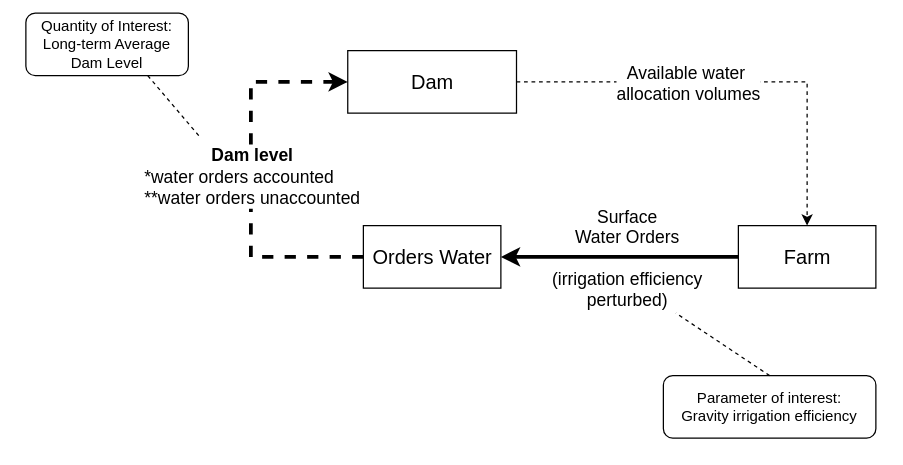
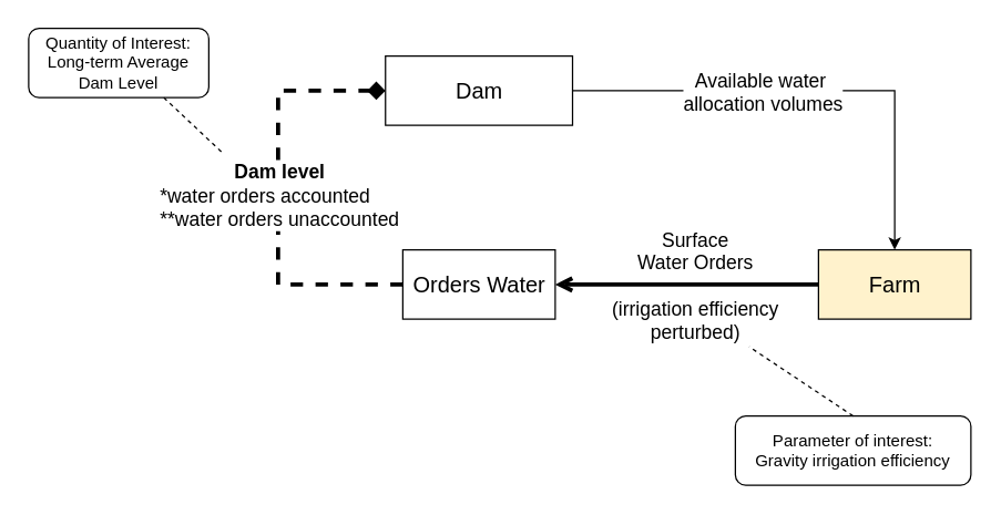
  <mxCell id="0" />
  <mxCell id="1" parent="0" />
- <mxCell id="2" value="&lt;font style=&quot;font-size: 16px&quot;&gt;Farm&lt;/font&gt;" style="html=1;strokeWidth=1;strokeColor=#000000;" parent="1" vertex="1"><mxGeometry x="590" y="180" width="110" height="50" as="geometry" /></mxCell>
+ <mxCell id="2" value="&lt;font style=&quot;font-size: 16px&quot;&gt;Farm&lt;/font&gt;" style="html=1;strokeWidth=1;strokeColor=#000000;fillColor=#fff2cc;" parent="1" vertex="1"><mxGeometry x="590" y="180" width="110" height="50" as="geometry" /></mxCell>
  <mxCell id="3" value="&lt;font style=&quot;font-size: 16px&quot;&gt;Dam&lt;/font&gt;" style="html=1;strokeWidth=1;strokeColor=#000000;" parent="1" vertex="1"><mxGeometry x="277.5" y="40" width="135" height="50" as="geometry" /></mxCell>
  <mxCell id="4" value="&lt;font style=&quot;font-size: 16px&quot;&gt;Orders Water&lt;/font&gt;" style="html=1;strokeWidth=1;strokeColor=#000000;" parent="1" vertex="1"><mxGeometry x="290" y="180" width="110" height="50" as="geometry" /></mxCell>
- <mxCell id="5" style="edgeStyle=orthogonalEdgeStyle;rounded=0;html=1;exitX=1;exitY=0.5;entryX=0.5;entryY=0;startArrow=none;startFill=0;endArrow=classic;endFill=1;jettySize=auto;orthogonalLoop=1;entryDx=0;entryDy=0;dashed=1;" parent="1" source="3" target="2" edge="1"><mxGeometry relative="1" as="geometry" /></mxCell>
+ <mxCell id="5" style="edgeStyle=orthogonalEdgeStyle;rounded=0;html=1;exitX=1;exitY=0.5;entryX=0.5;entryY=0;startArrow=none;startFill=0;endArrow=classic;endFill=1;jettySize=auto;orthogonalLoop=1;entryDx=0;entryDy=0;" parent="1" source="3" target="2" edge="1"><mxGeometry relative="1" as="geometry" /></mxCell>
  <mxCell id="6" value="Available water&amp;nbsp;&lt;br&gt;allocation volumes" style="text;html=1;resizable=0;points=[];align=center;verticalAlign=middle;labelBackgroundColor=#ffffff;fontSize=14;" parent="5" vertex="1" connectable="0"><mxGeometry x="-0.249" y="-1" relative="1" as="geometry"><mxPoint x="6.5" y="-1" as="offset" /></mxGeometry></mxCell>
- <mxCell id="7" style="edgeStyle=orthogonalEdgeStyle;rounded=0;html=1;exitX=0;exitY=0.5;entryX=1;entryY=0.5;startArrow=none;startFill=0;endArrow=classic;endFill=1;jettySize=auto;orthogonalLoop=1;entryDx=0;entryDy=0;strokeWidth=3;exitDx=0;exitDy=0;" parent="1" source="2" target="4" edge="1"><mxGeometry relative="1" as="geometry"><Array as="points"><mxPoint x="400" y="205" /></Array><mxPoint x="427.5" y="240" as="targetPoint" /></mxGeometry></mxCell>
+ <mxCell id="7" style="edgeStyle=orthogonalEdgeStyle;rounded=0;html=1;exitX=0;exitY=0.5;entryX=1;entryY=0.5;startArrow=none;startFill=0;endArrow=open;endFill=1;jettySize=auto;orthogonalLoop=1;entryDx=0;entryDy=0;strokeWidth=3;exitDx=0;exitDy=0;" parent="1" source="2" target="4" edge="1"><mxGeometry relative="1" as="geometry"><Array as="points"><mxPoint x="400" y="205" /></Array><mxPoint x="427.5" y="240" as="targetPoint" /></mxGeometry></mxCell>
  <mxCell id="8" value="&lt;span style=&quot;font-size: 14px&quot;&gt;Surface&lt;/span&gt;&lt;br style=&quot;font-size: 14px;&quot;&gt;&lt;span style=&quot;font-size: 14px&quot;&gt;Water Orders&lt;br&gt;&lt;br&gt;(irrigation efficiency &lt;br&gt;perturbed)&lt;br&gt;&lt;/span&gt;" style="text;html=1;align=center;verticalAlign=middle;resizable=0;points=[];labelBackgroundColor=none;" parent="7" vertex="1" connectable="0"><mxGeometry x="-0.263" y="-1" relative="1" as="geometry"><mxPoint x="-20" y="1" as="offset" /></mxGeometry></mxCell>
- <mxCell id="9" style="edgeStyle=orthogonalEdgeStyle;rounded=0;html=1;exitX=0;exitY=0.5;entryX=0;entryY=0.5;startArrow=none;startFill=0;endArrow=classic;endFill=1;jettySize=auto;orthogonalLoop=1;exitDx=0;exitDy=0;strokeWidth=3;dashed=1;" parent="1" source="4" target="3" edge="1"><mxGeometry relative="1" as="geometry"><Array as="points"><mxPoint x="200" y="205" /><mxPoint x="200" y="65" /></Array><mxPoint x="180" y="275" as="sourcePoint" /></mxGeometry></mxCell>
+ <mxCell id="9" style="edgeStyle=orthogonalEdgeStyle;rounded=0;html=1;exitX=0;exitY=0.5;entryX=0;entryY=0.5;startArrow=none;startFill=0;endArrow=diamond;endFill=1;jettySize=auto;orthogonalLoop=1;exitDx=0;exitDy=0;strokeWidth=3;dashed=1;" parent="1" source="4" target="3" edge="1"><mxGeometry relative="1" as="geometry"><Array as="points"><mxPoint x="200" y="205" /><mxPoint x="200" y="65" /></Array><mxPoint x="180" y="275" as="sourcePoint" /></mxGeometry></mxCell>
  <mxCell id="10" value="&lt;font style=&quot;font-size: 14px&quot;&gt;&lt;b&gt;Dam level&lt;/b&gt;&lt;br&gt;&lt;div style=&quot;text-align: left&quot;&gt;*water orders accounted&lt;/div&gt;&lt;div style=&quot;text-align: left&quot;&gt;**water orders unaccounted&lt;/div&gt;&lt;/font&gt;" style="text;html=1;resizable=0;points=[];align=center;verticalAlign=middle;labelBackgroundColor=#ffffff;fontSize=14;" parent="9" vertex="1" connectable="0"><mxGeometry x="-0.212" y="-1" relative="1" as="geometry"><mxPoint x="-1" y="-34" as="offset" /></mxGeometry></mxCell>
  <mxCell id="11" style="rounded=0;orthogonalLoop=1;jettySize=auto;html=1;exitX=0.5;exitY=0;exitDx=0;exitDy=0;dashed=1;strokeWidth=1;endArrow=none;endFill=0;" parent="1" source="12" edge="1"><mxGeometry relative="1" as="geometry"><mxPoint x="540" y="250" as="targetPoint" /></mxGeometry></mxCell>
  <mxCell id="12" value="Parameter of interest:&lt;br&gt;Gravity irrigation efficiency" style="text;html=1;strokeColor=#000000;fillColor=none;align=center;verticalAlign=middle;whiteSpace=wrap;rounded=1;labelBackgroundColor=none;" parent="1" vertex="1"><mxGeometry x="530" y="300" width="170" height="50" as="geometry" /></mxCell>
  <mxCell id="13" style="edgeStyle=none;rounded=0;orthogonalLoop=1;jettySize=auto;html=1;exitX=0.75;exitY=1;exitDx=0;exitDy=0;dashed=1;endArrow=none;endFill=0;strokeWidth=1;" parent="1" source="14" edge="1"><mxGeometry relative="1" as="geometry"><mxPoint x="160" y="110" as="targetPoint" /></mxGeometry></mxCell>
- <mxCell id="14" value="Quantity of Interest:&lt;br&gt;Long-term Average Dam Level" style="text;html=1;strokeColor=#000000;fillColor=none;align=center;verticalAlign=middle;whiteSpace=wrap;rounded=1;labelBackgroundColor=none;" parent="1" vertex="1"><mxGeometry x="20" y="10" width="130" height="50" as="geometry" /></mxCell>
+ <mxCell id="14" value="Quantity of Interest:&lt;br&gt;Long-term Average Dam Level" style="text;html=1;strokeColor=#000000;fillColor=none;align=center;verticalAlign=middle;whiteSpace=wrap;rounded=1;labelBackgroundColor=none;" parent="1" vertex="1"><mxGeometry x="20" y="20" width="130" height="50" as="geometry" /></mxCell>
